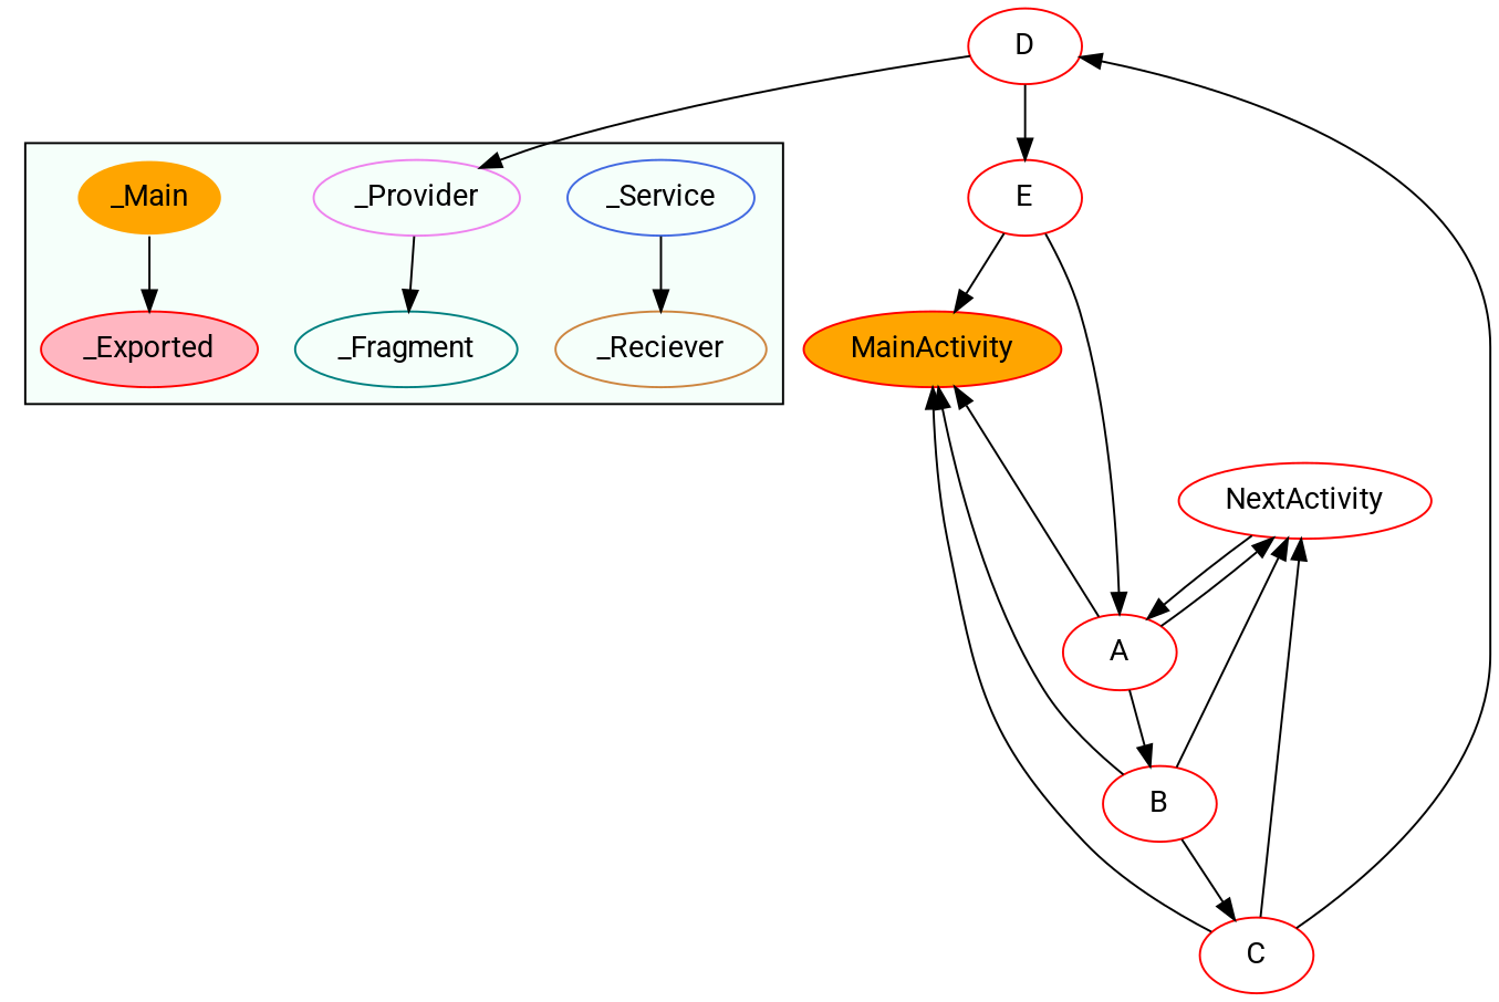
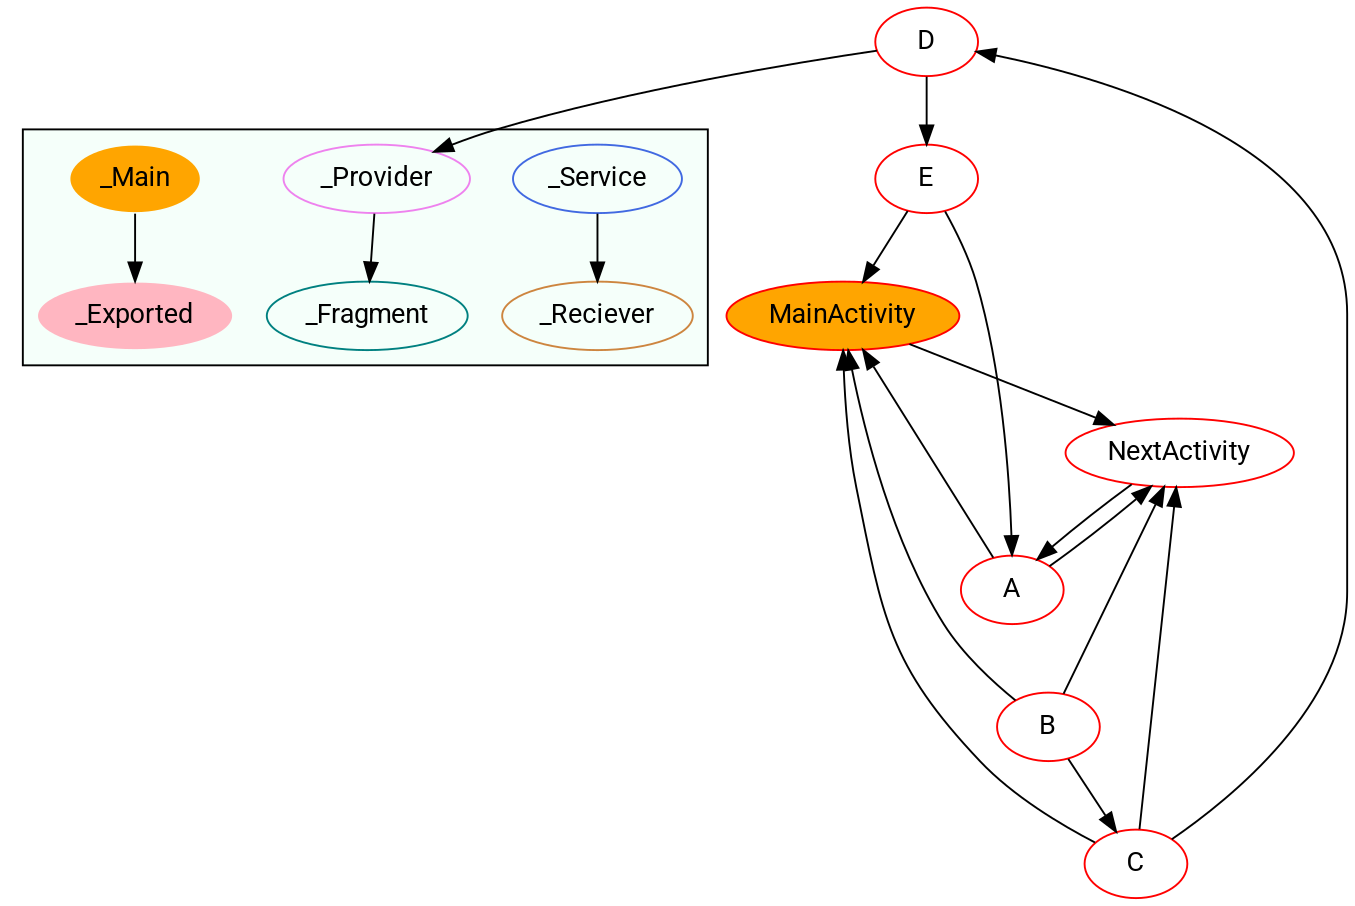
  digraph {
    fontname=Roboto
    node [color=red fontname=Roboto]
    edge [fontname=Roboto]
    _Service [color=royalblue]
    _Reciever [color=peru]
    _Provider [color=violet]
    _Fragment [color=teal]
    _Main [color=mintcream fillcolor=orange style=filled]
-   _Exported [fillcolor=lightpink style=filled]
+   _Exported [color=mintcream fillcolor=lightpink style=filled]
    MainActivity [fillcolor=orange style=filled]
    NextActivity
    A
    B
    C
    D
    E
    subgraph cluster_1 {
      bgcolor=mintcream
      _Service
      _Reciever
      _Provider
      _Fragment
      _Main
      _Exported
    }
    _Service -> _Reciever
    _Provider -> _Fragment
    _Main -> _Exported
+   MainActivity -> NextActivity
    NextActivity -> A
    A -> MainActivity
    A -> NextActivity
-   A -> B
    B -> MainActivity
    B -> NextActivity
    B -> C
    C -> MainActivity
    C -> NextActivity
    C -> D
    D -> _Provider
    D -> E
    E -> MainActivity
    E -> A
  }
